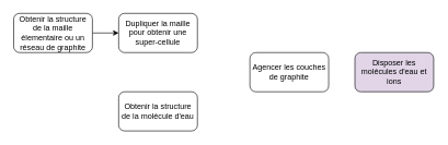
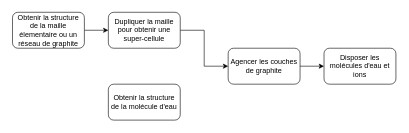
  <mxCell id="0" />
  <mxCell id="1" parent="0" />
  <mxCell id="2" style="edgeStyle=orthogonalEdgeStyle;rounded=0;orthogonalLoop=1;jettySize=auto;html=1;exitX=1;exitY=0.5;exitDx=0;exitDy=0;entryX=0;entryY=0.5;entryDx=0;entryDy=0;" parent="1" source="3" target="6" edge="1"><mxGeometry relative="1" as="geometry" /></mxCell>
  <mxCell id="3" value="Obtenir la structure de la maille élementaire ou un réseau de graphite" style="rounded=1;whiteSpace=wrap;html=1;" parent="1" vertex="1"><mxGeometry x="20" y="20" width="120" height="60" as="geometry" /></mxCell>
  <mxCell id="4" value="Obtenir la structure de la molécule d'eau" style="rounded=1;whiteSpace=wrap;html=1;" parent="1" vertex="1"><mxGeometry x="180" y="140" width="120" height="60" as="geometry" /></mxCell>
+ <mxCell id="5" style="edgeStyle=orthogonalEdgeStyle;rounded=0;orthogonalLoop=1;jettySize=auto;html=1;exitX=1;exitY=0.5;exitDx=0;exitDy=0;entryX=0;entryY=0.5;entryDx=0;entryDy=0;" parent="1" source="6" target="8" edge="1"><mxGeometry relative="1" as="geometry"><mxPoint x="344" y="22" as="targetPoint" /></mxGeometry></mxCell>
  <mxCell id="6" value="Dupliquer la maille pour obtenir une super-cellule" style="rounded=1;whiteSpace=wrap;html=1;" parent="1" vertex="1"><mxGeometry x="180" y="20" width="120" height="60" as="geometry" /></mxCell>
+ <mxCell id="7" style="edgeStyle=orthogonalEdgeStyle;rounded=0;orthogonalLoop=1;jettySize=auto;html=1;exitX=1;exitY=0.5;exitDx=0;exitDy=0;entryX=0;entryY=0.5;entryDx=0;entryDy=0;" parent="1" source="8" target="9" edge="1"><mxGeometry relative="1" as="geometry" /></mxCell>
  <mxCell id="8" value="Agencer les couches de graphite" style="rounded=1;whiteSpace=wrap;html=1;" parent="1" vertex="1"><mxGeometry x="380" y="80" width="120" height="60" as="geometry" /></mxCell>
- <mxCell id="9" value="Disposer les molécules d'eau et ions" style="rounded=1;whiteSpace=wrap;html=1;fillColor=#e1d5e7;" parent="1" vertex="1"><mxGeometry x="540" y="80" width="120" height="60" as="geometry" /></mxCell>
+ <mxCell id="9" value="Disposer les molécules d'eau et ions" style="rounded=1;whiteSpace=wrap;html=1;" parent="1" vertex="1"><mxGeometry x="540" y="80" width="120" height="60" as="geometry" /></mxCell>
